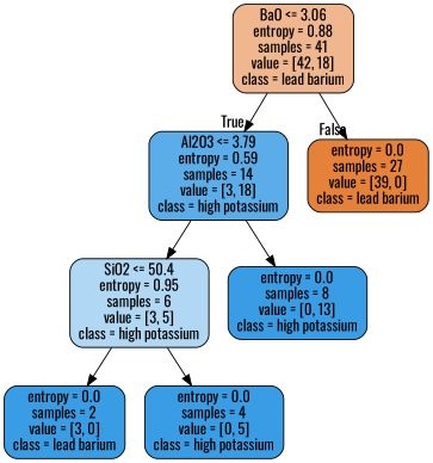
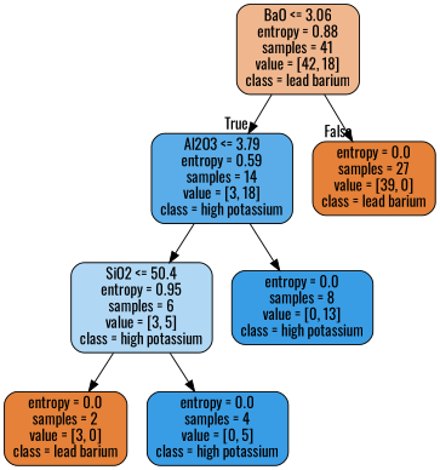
  digraph {
    fontname=Oswald
    node [color=black fillcolor="#e58139" fontname=Oswald shape=box style="filled, rounded"]
    edge [fontname=Oswald]
    n1 [fillcolor="#f0b78e" label="BaO <= 3.06\nentropy = 0.88\nsamples = 41\nvalue = [42, 18]\nclass = lead barium"]
    n2 [fillcolor="#5aade9" label="Al2O3 <= 3.79\nentropy = 0.59\nsamples = 14\nvalue = [3, 18]\nclass = high potassium"]
    n3 [label="entropy = 0.0\nsamples = 27\nvalue = [39, 0]\nclass = lead barium"]
    n4 [fillcolor="#b0d8f5" label="SiO2 <= 50.4\nentropy = 0.95\nsamples = 6\nvalue = [3, 5]\nclass = high potassium"]
    n5 [fillcolor="#399de5" label="entropy = 0.0\nsamples = 8\nvalue = [0, 13]\nclass = high potassium"]
-   n6 [fillcolor="#399de5" label="entropy = 0.0\nsamples = 2\nvalue = [3, 0]\nclass = lead barium"]
+   n6 [label="entropy = 0.0\nsamples = 2\nvalue = [3, 0]\nclass = lead barium"]
    n7 [fillcolor="#399de5" label="entropy = 0.0\nsamples = 4\nvalue = [0, 5]\nclass = high potassium"]
    n1 -> n2 [headlabel=True labelangle=45 labeldistance=2.5]
    n1 -> n3 [headlabel=False labelangle=-45 labeldistance=2.5]
    n2 -> n4
    n2 -> n5
    n4 -> n6
    n4 -> n7
  }
